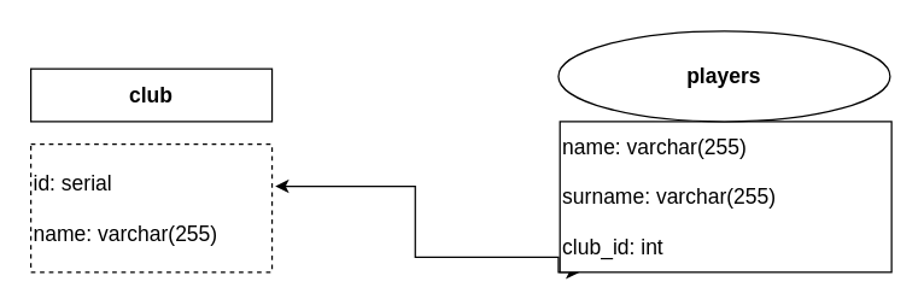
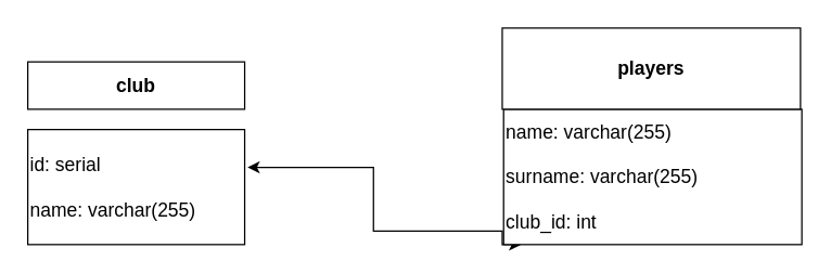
  <mxCell id="0" />
  <mxCell id="1" parent="0" />
  <mxCell id="2" style="edgeStyle=orthogonalEdgeStyle;rounded=0;orthogonalLoop=1;jettySize=auto;html=1;exitX=0;exitY=0;exitDx=0;exitDy=0;entryX=0;entryY=0;entryDx=0;entryDy=0;" edge="1" parent="1" source="5" target="5"><mxGeometry relative="1" as="geometry"><mxPoint x="270" y="80" as="targetPoint" /></mxGeometry></mxCell>
  <mxCell id="3" style="edgeStyle=orthogonalEdgeStyle;rounded=0;orthogonalLoop=1;jettySize=auto;html=1;exitX=0;exitY=1;exitDx=0;exitDy=0;fontSize=14;" edge="1" parent="1" source="5"><mxGeometry relative="1" as="geometry"><mxPoint x="384" y="180" as="targetPoint" /></mxGeometry></mxCell>
  <mxCell id="4" style="edgeStyle=orthogonalEdgeStyle;rounded=0;orthogonalLoop=1;jettySize=auto;html=1;exitX=0;exitY=1;exitDx=0;exitDy=0;entryX=1.013;entryY=0.329;entryDx=0;entryDy=0;entryPerimeter=0;fontSize=14;" edge="1" parent="1" source="5" target="6"><mxGeometry relative="1" as="geometry"><Array as="points"><mxPoint x="370" y="170" /><mxPoint x="275" y="170" /><mxPoint x="275" y="123" /></Array></mxGeometry></mxCell>
  <mxCell id="5" value="&lt;font style=&quot;font-size: 14px&quot;&gt;name: varchar(255)&lt;br&gt;&lt;br&gt;surname: varchar(255)&lt;br&gt;&lt;br&gt;club_id: int&lt;/font&gt;" style="rounded=0;whiteSpace=wrap;html=1;align=left;" vertex="1" parent="1"><mxGeometry x="371" y="80" width="220" height="100" as="geometry" /></mxCell>
- <mxCell id="6" value="&lt;font style=&quot;font-size: 14px&quot;&gt;id: serial&lt;br&gt;&lt;br&gt;name: varchar(255)&lt;/font&gt;" style="rounded=0;whiteSpace=wrap;html=1;align=left;dashed=1;" vertex="1" parent="1"><mxGeometry x="20" y="95" width="160" height="85" as="geometry" /></mxCell>
+ <mxCell id="6" value="&lt;font style=&quot;font-size: 14px&quot;&gt;id: serial&lt;br&gt;&lt;br&gt;name: varchar(255)&lt;/font&gt;" style="rounded=0;whiteSpace=wrap;html=1;align=left;" vertex="1" parent="1"><mxGeometry x="20" y="95" width="160" height="85" as="geometry" /></mxCell>
  <mxCell id="7" value="&lt;font style=&quot;font-size: 14px&quot;&gt;&lt;b&gt;club&lt;/b&gt;&lt;/font&gt;" style="rounded=0;whiteSpace=wrap;html=1;" vertex="1" parent="1"><mxGeometry x="20" y="45" width="160" height="35" as="geometry" /></mxCell>
- <mxCell id="8" value="&lt;b&gt;players&lt;/b&gt;" style="ellipse;whiteSpace=wrap;html=1;fontSize=14;" vertex="1" parent="1"><mxGeometry x="370" y="20" width="220" height="60" as="geometry" /></mxCell>
+ <mxCell id="8" value="&lt;b&gt;players&lt;/b&gt;" style="rounded=0;whiteSpace=wrap;html=1;fontSize=14;" vertex="1" parent="1"><mxGeometry x="370" y="20" width="220" height="60" as="geometry" /></mxCell>
